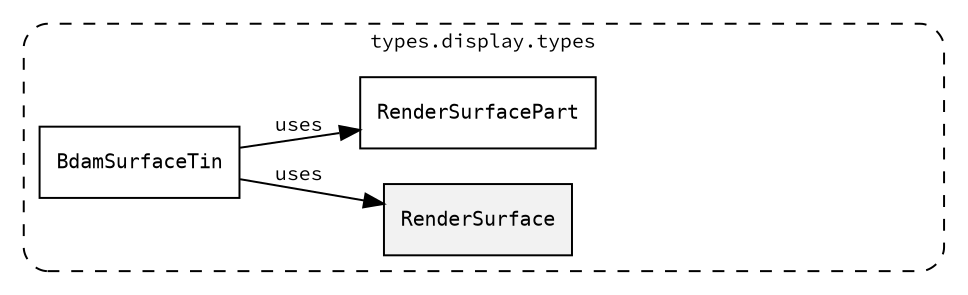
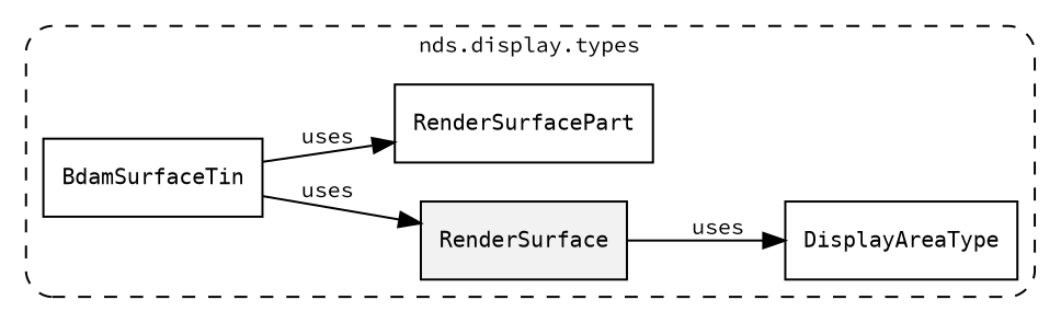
  digraph {
    fontname="Source Code Pro"
    fontsize=10
    rankdir=LR
    node [fontname="Source Code Pro" fontsize=10 shape=box]
    edge [fontname="Source Code Pro" fontsize=10]
    n1 [fillcolor="#0000000D" label=<<font face="monospace"><table align="center" border="0" cellspacing="0" cellpadding="0"><tr><td href="../../../content/packages/nds.display.types.html#Structure-RenderSurface" title="Structure defined in nds.display.types">RenderSurface</td></tr></table></font>> style=filled]
+   n2 [label=<<font face="monospace"><table align="center" border="0" cellspacing="0" cellpadding="0"><tr><td href="../../../content/packages/nds.display.types.html#Enum-DisplayAreaType" title="Enum defined in nds.display.types">DisplayAreaType</td></tr></table></font>>]
    n3 [label=<<font face="monospace"><table align="center" border="0" cellspacing="0" cellpadding="0"><tr><td href="../../../content/packages/nds.display.types.html#Structure-RenderSurfacePart" title="Structure defined in nds.display.types">RenderSurfacePart</td></tr></table></font>>]
    n4 [label=<<font face="monospace"><table align="center" border="0" cellspacing="0" cellpadding="0"><tr><td href="../../../content/packages/nds.display.types.html#Structure-BdamSurfaceTin" title="Structure defined in nds.display.types">BdamSurfaceTin</td></tr></table></font>>]
    subgraph cluster_1 {
-     label="types.display.types"
+     label="nds.display.types"
      style="dashed, rounded"
      n1
+     n2
      n3
      n4
    }
+   n1 -> n2 [label=uses]
    n4 -> n1 [label=uses]
    n4 -> n3 [label=uses]
  }
